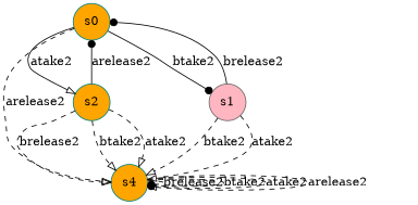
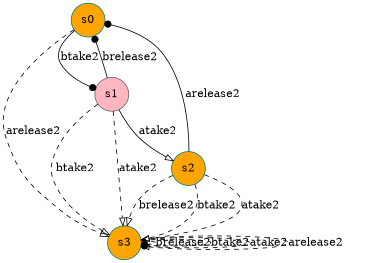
  digraph {
    node [color=teal fillcolor=orange shape=circle style=filled]
    edge [arrowhead=onormal modality=MAY style=dashed]
    n1 [label=s0]
-   n2 [label=s4]
+   n2 [label=s3]
    n3 [label=s2]
    n4 [color=gray40 fillcolor=lightpink label=s1]
    n1 -> n2 [label=arelease2]
-   n1 -> n3 [label=atake2 modality=MUST style="strict"]
+   n4 -> n3 [label=atake2 modality=MUST style="strict"]
    n1 -> n4 [arrowhead=dot label=btake2 modality=MUST style="strict"]
    n2 -> n2 [arrowhead=dot label=brelease2]
    n2 -> n2 [arrowhead=dot label=btake2]
    n2 -> n2 [arrowhead=dot label=atake2]
    n2 -> n2 [label=arelease2]
    n3 -> n1 [arrowhead=dot label=arelease2 modality=MUST style="strict"]
    n3 -> n2 [label=brelease2]
    n3 -> n2 [label=btake2]
    n3 -> n2 [label=atake2]
    n4 -> n1 [arrowhead=dot label=brelease2 modality=MUST style="strict"]
    n4 -> n2 [label=btake2]
    n4 -> n2 [label=atake2]
  }
